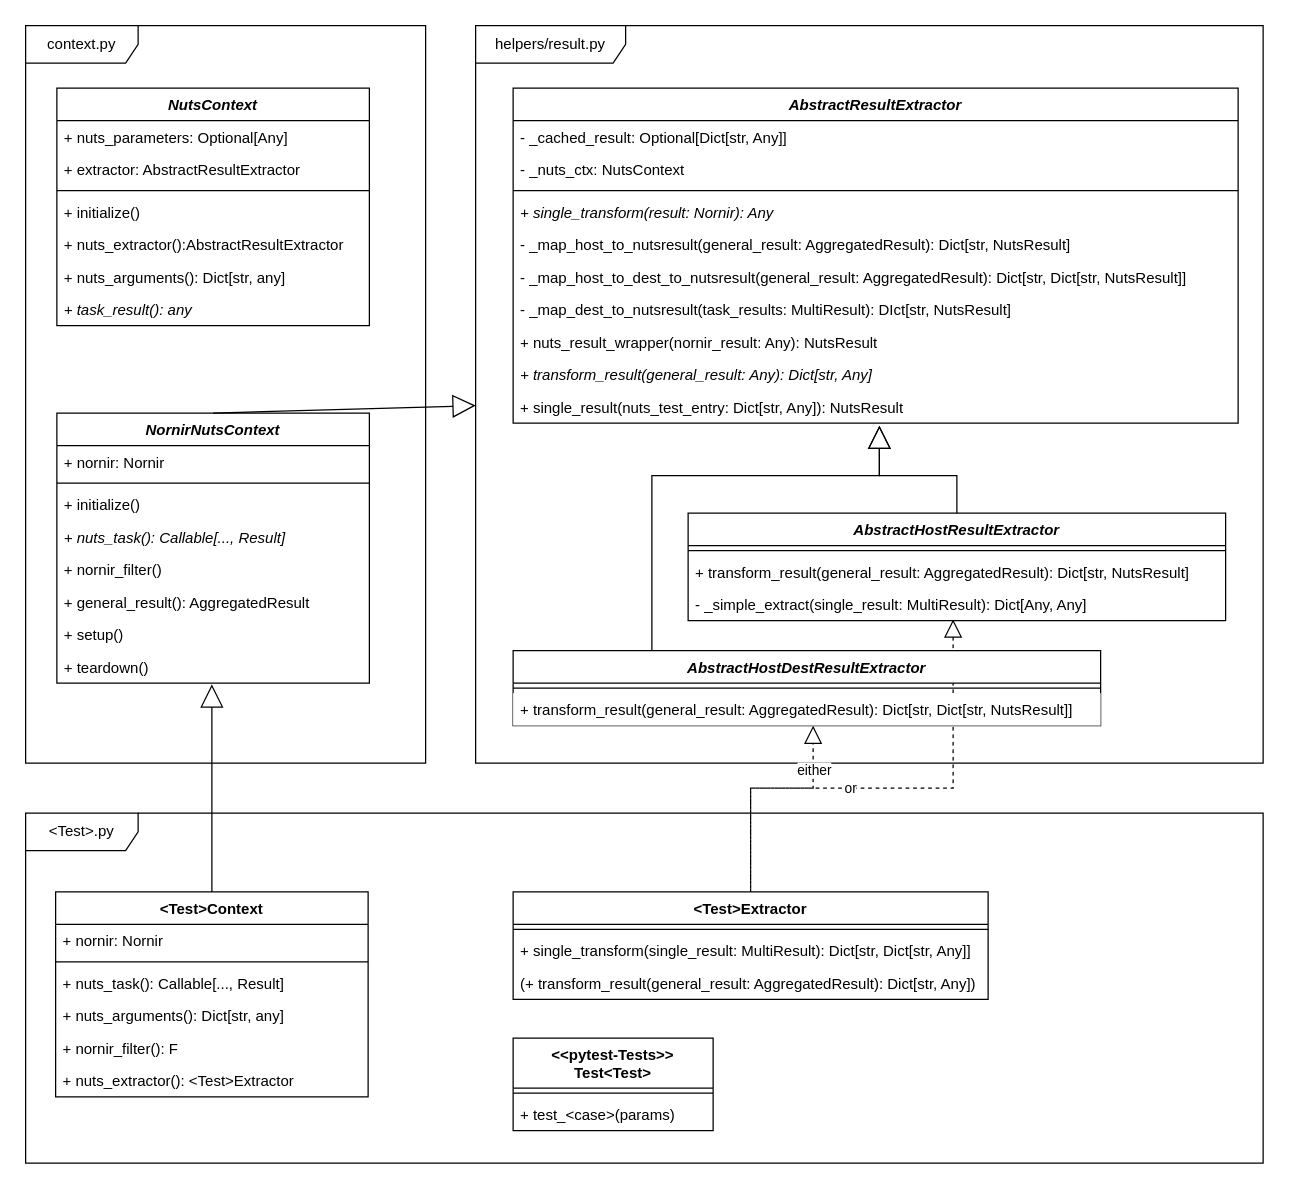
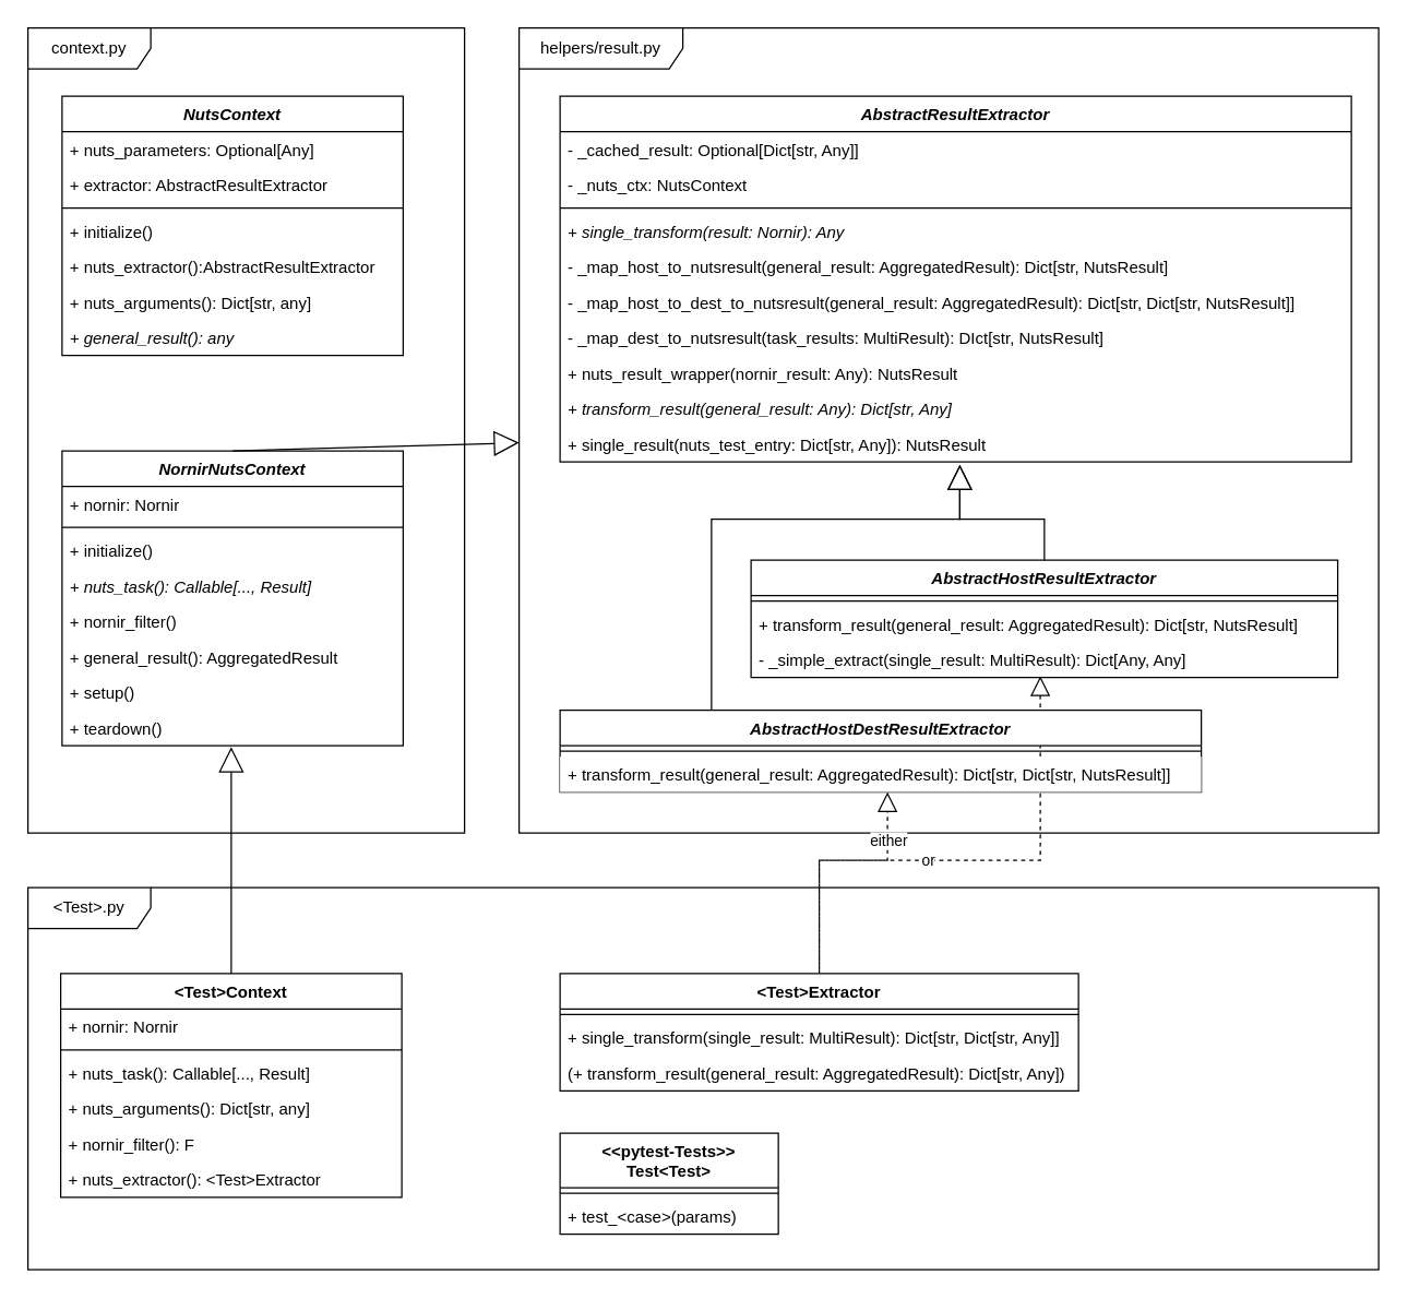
  <mxCell id="0" />
  <mxCell id="1" parent="0" />
  <mxCell id="2" value="&amp;lt;Test&amp;gt;.py" style="shape=umlFrame;whiteSpace=wrap;html=1;width=90;height=30;" parent="1" vertex="1"><mxGeometry x="20" y="650" width="990" height="280" as="geometry" /></mxCell>
  <mxCell id="3" value="context.py" style="shape=umlFrame;whiteSpace=wrap;html=1;width=90;height=30;" parent="1" vertex="1"><mxGeometry x="20" y="20" width="320" height="590" as="geometry" /></mxCell>
  <mxCell id="4" value="NutsContext" style="swimlane;fontStyle=3;align=center;verticalAlign=top;childLayout=stackLayout;horizontal=1;startSize=26;horizontalStack=0;resizeParent=1;resizeParentMax=0;resizeLast=0;collapsible=1;marginBottom=0;" parent="1" vertex="1"><mxGeometry x="45" y="70" width="250" height="190" as="geometry" /></mxCell>
  <mxCell id="5" value="+ nuts_parameters: Optional[Any]" style="text;strokeColor=none;fillColor=none;align=left;verticalAlign=top;spacingLeft=4;spacingRight=4;overflow=hidden;rotatable=0;points=[[0,0.5],[1,0.5]];portConstraint=eastwest;" parent="4" vertex="1"><mxGeometry y="26" width="250" height="26" as="geometry" /></mxCell>
  <mxCell id="6" value="+ extractor: AbstractResultExtractor" style="text;strokeColor=none;fillColor=none;align=left;verticalAlign=top;spacingLeft=4;spacingRight=4;overflow=hidden;rotatable=0;points=[[0,0.5],[1,0.5]];portConstraint=eastwest;" parent="4" vertex="1"><mxGeometry y="52" width="250" height="26" as="geometry" /></mxCell>
  <mxCell id="7" value="" style="line;strokeWidth=1;fillColor=none;align=left;verticalAlign=middle;spacingTop=-1;spacingLeft=3;spacingRight=3;rotatable=0;labelPosition=right;points=[];portConstraint=eastwest;" parent="4" vertex="1"><mxGeometry y="78" width="250" height="8" as="geometry" /></mxCell>
  <mxCell id="8" value="+ initialize()&#10;" style="text;strokeColor=none;fillColor=none;align=left;verticalAlign=top;spacingLeft=4;spacingRight=4;overflow=hidden;rotatable=0;points=[[0,0.5],[1,0.5]];portConstraint=eastwest;" parent="4" vertex="1"><mxGeometry y="86" width="250" height="26" as="geometry" /></mxCell>
  <mxCell id="9" value="+ nuts_extractor():AbstractResultExtractor" style="text;strokeColor=none;fillColor=none;align=left;verticalAlign=top;spacingLeft=4;spacingRight=4;overflow=hidden;rotatable=0;points=[[0,0.5],[1,0.5]];portConstraint=eastwest;" parent="4" vertex="1"><mxGeometry y="112" width="250" height="26" as="geometry" /></mxCell>
  <mxCell id="10" value="+ nuts_arguments(): Dict[str, any]" style="text;strokeColor=none;fillColor=none;align=left;verticalAlign=top;spacingLeft=4;spacingRight=4;overflow=hidden;rotatable=0;points=[[0,0.5],[1,0.5]];portConstraint=eastwest;" parent="4" vertex="1"><mxGeometry y="138" width="250" height="26" as="geometry" /></mxCell>
- <mxCell id="11" value="+ task_result(): any" style="text;strokeColor=none;fillColor=none;align=left;verticalAlign=top;spacingLeft=4;spacingRight=4;overflow=hidden;rotatable=0;points=[[0,0.5],[1,0.5]];portConstraint=eastwest;fontStyle=2" parent="4" vertex="1"><mxGeometry y="164" width="250" height="26" as="geometry" /></mxCell>
+ <mxCell id="11" value="+ general_result(): any" style="text;strokeColor=none;fillColor=none;align=left;verticalAlign=top;spacingLeft=4;spacingRight=4;overflow=hidden;rotatable=0;points=[[0,0.5],[1,0.5]];portConstraint=eastwest;fontStyle=2" parent="4" vertex="1"><mxGeometry y="164" width="250" height="26" as="geometry" /></mxCell>
  <mxCell id="12" value="NornirNutsContext" style="swimlane;fontStyle=3;align=center;verticalAlign=top;childLayout=stackLayout;horizontal=1;startSize=26;horizontalStack=0;resizeParent=1;resizeParentMax=0;resizeLast=0;collapsible=1;marginBottom=0;" parent="1" vertex="1"><mxGeometry x="45" y="330" width="250" height="216" as="geometry"><mxRectangle x="120" y="350" width="140" height="26" as="alternateBounds" /></mxGeometry></mxCell>
  <mxCell id="13" value="+ nornir: Nornir" style="text;strokeColor=none;fillColor=none;align=left;verticalAlign=top;spacingLeft=4;spacingRight=4;overflow=hidden;rotatable=0;points=[[0,0.5],[1,0.5]];portConstraint=eastwest;" parent="12" vertex="1"><mxGeometry y="26" width="250" height="26" as="geometry" /></mxCell>
  <mxCell id="14" value="" style="line;strokeWidth=1;fillColor=none;align=left;verticalAlign=middle;spacingTop=-1;spacingLeft=3;spacingRight=3;rotatable=0;labelPosition=right;points=[];portConstraint=eastwest;" parent="12" vertex="1"><mxGeometry y="52" width="250" height="8" as="geometry" /></mxCell>
  <mxCell id="15" value="+ initialize()" style="text;strokeColor=none;fillColor=none;align=left;verticalAlign=top;spacingLeft=4;spacingRight=4;overflow=hidden;rotatable=0;points=[[0,0.5],[1,0.5]];portConstraint=eastwest;" parent="12" vertex="1"><mxGeometry y="60" width="250" height="26" as="geometry" /></mxCell>
  <mxCell id="16" value="+ nuts_task(): Callable[..., Result]" style="text;strokeColor=none;fillColor=none;align=left;verticalAlign=top;spacingLeft=4;spacingRight=4;overflow=hidden;rotatable=0;points=[[0,0.5],[1,0.5]];portConstraint=eastwest;fontStyle=2" parent="12" vertex="1"><mxGeometry y="86" width="250" height="26" as="geometry" /></mxCell>
  <mxCell id="17" value="+ nornir_filter()" style="text;strokeColor=none;fillColor=none;align=left;verticalAlign=top;spacingLeft=4;spacingRight=4;overflow=hidden;rotatable=0;points=[[0,0.5],[1,0.5]];portConstraint=eastwest;" parent="12" vertex="1"><mxGeometry y="112" width="250" height="26" as="geometry" /></mxCell>
  <mxCell id="18" value="+ general_result(): AggregatedResult" style="text;strokeColor=none;fillColor=none;align=left;verticalAlign=top;spacingLeft=4;spacingRight=4;overflow=hidden;rotatable=0;points=[[0,0.5],[1,0.5]];portConstraint=eastwest;fontStyle=0" parent="12" vertex="1"><mxGeometry y="138" width="250" height="26" as="geometry" /></mxCell>
  <mxCell id="19" value="+ setup()" style="text;strokeColor=none;fillColor=none;align=left;verticalAlign=top;spacingLeft=4;spacingRight=4;overflow=hidden;rotatable=0;points=[[0,0.5],[1,0.5]];portConstraint=eastwest;" parent="12" vertex="1"><mxGeometry y="164" width="250" height="26" as="geometry" /></mxCell>
  <mxCell id="20" value="+ teardown()" style="text;strokeColor=none;fillColor=none;align=left;verticalAlign=top;spacingLeft=4;spacingRight=4;overflow=hidden;rotatable=0;points=[[0,0.5],[1,0.5]];portConstraint=eastwest;" parent="12" vertex="1"><mxGeometry y="190" width="250" height="26" as="geometry" /></mxCell>
  <mxCell id="21" value="" style="endArrow=block;endSize=16;endFill=0;html=1;rounded=0;exitX=0.5;exitY=0;exitDx=0;exitDy=0;" parent="1" source="12" target="30" edge="1"><mxGeometry width="160" relative="1" as="geometry"><mxPoint x="330" y="590" as="sourcePoint" /><mxPoint x="190" y="470" as="targetPoint" /></mxGeometry></mxCell>
  <mxCell id="22" style="edgeStyle=orthogonalEdgeStyle;rounded=0;orthogonalLoop=1;jettySize=auto;html=1;exitX=0.5;exitY=0;exitDx=0;exitDy=0;entryX=0.496;entryY=1.038;entryDx=0;entryDy=0;entryPerimeter=0;endArrow=block;endFill=0;endSize=16;" parent="1" source="23" target="20" edge="1"><mxGeometry relative="1" as="geometry"><mxPoint x="270" y="830" as="targetPoint" /></mxGeometry></mxCell>
  <mxCell id="23" value="&lt;Test&gt;Context" style="swimlane;fontStyle=1;align=center;verticalAlign=top;childLayout=stackLayout;horizontal=1;startSize=26;horizontalStack=0;resizeParent=1;resizeParentMax=0;resizeLast=0;collapsible=1;marginBottom=0;" parent="1" vertex="1"><mxGeometry x="44" y="713" width="250" height="164" as="geometry" /></mxCell>
  <mxCell id="24" value="+ nornir: Nornir" style="text;strokeColor=none;fillColor=none;align=left;verticalAlign=top;spacingLeft=4;spacingRight=4;overflow=hidden;rotatable=0;points=[[0,0.5],[1,0.5]];portConstraint=eastwest;" parent="23" vertex="1"><mxGeometry y="26" width="250" height="26" as="geometry" /></mxCell>
  <mxCell id="25" value="" style="line;strokeWidth=1;fillColor=none;align=left;verticalAlign=middle;spacingTop=-1;spacingLeft=3;spacingRight=3;rotatable=0;labelPosition=right;points=[];portConstraint=eastwest;" parent="23" vertex="1"><mxGeometry y="52" width="250" height="8" as="geometry" /></mxCell>
  <mxCell id="26" value="+ nuts_task(): Callable[..., Result]" style="text;strokeColor=none;fillColor=none;align=left;verticalAlign=top;spacingLeft=4;spacingRight=4;overflow=hidden;rotatable=0;points=[[0,0.5],[1,0.5]];portConstraint=eastwest;" parent="23" vertex="1"><mxGeometry y="60" width="250" height="26" as="geometry" /></mxCell>
  <mxCell id="27" value="+ nuts_arguments(): Dict[str, any]" style="text;strokeColor=none;fillColor=none;align=left;verticalAlign=top;spacingLeft=4;spacingRight=4;overflow=hidden;rotatable=0;points=[[0,0.5],[1,0.5]];portConstraint=eastwest;" parent="23" vertex="1"><mxGeometry y="86" width="250" height="26" as="geometry" /></mxCell>
  <mxCell id="28" value="+ nornir_filter(): F" style="text;strokeColor=none;fillColor=none;align=left;verticalAlign=top;spacingLeft=4;spacingRight=4;overflow=hidden;rotatable=0;points=[[0,0.5],[1,0.5]];portConstraint=eastwest;" parent="23" vertex="1"><mxGeometry y="112" width="250" height="26" as="geometry" /></mxCell>
  <mxCell id="29" value="+ nuts_extractor(): &lt;Test&gt;Extractor" style="text;strokeColor=none;fillColor=none;align=left;verticalAlign=top;spacingLeft=4;spacingRight=4;overflow=hidden;rotatable=0;points=[[0,0.5],[1,0.5]];portConstraint=eastwest;" parent="23" vertex="1"><mxGeometry y="138" width="250" height="26" as="geometry" /></mxCell>
  <mxCell id="30" value="helpers/result.py" style="shape=umlFrame;whiteSpace=wrap;html=1;width=120;height=30;" parent="1" vertex="1"><mxGeometry x="380" y="20" width="630" height="590" as="geometry" /></mxCell>
  <mxCell id="31" value="AbstractResultExtractor" style="swimlane;fontStyle=3;align=center;verticalAlign=top;childLayout=stackLayout;horizontal=1;startSize=26;horizontalStack=0;resizeParent=1;resizeParentMax=0;resizeLast=0;collapsible=1;marginBottom=0;" parent="1" vertex="1"><mxGeometry x="410" y="70" width="580" height="268" as="geometry" /></mxCell>
  <mxCell id="32" value="- _cached_result: Optional[Dict[str, Any]]" style="text;strokeColor=none;fillColor=none;align=left;verticalAlign=top;spacingLeft=4;spacingRight=4;overflow=hidden;rotatable=0;points=[[0,0.5],[1,0.5]];portConstraint=eastwest;" parent="31" vertex="1"><mxGeometry y="26" width="580" height="26" as="geometry" /></mxCell>
  <mxCell id="33" value="- _nuts_ctx: NutsContext" style="text;strokeColor=none;fillColor=none;align=left;verticalAlign=top;spacingLeft=4;spacingRight=4;overflow=hidden;rotatable=0;points=[[0,0.5],[1,0.5]];portConstraint=eastwest;" parent="31" vertex="1"><mxGeometry y="52" width="580" height="26" as="geometry" /></mxCell>
  <mxCell id="34" value="" style="line;strokeWidth=1;fillColor=none;align=left;verticalAlign=middle;spacingTop=-1;spacingLeft=3;spacingRight=3;rotatable=0;labelPosition=right;points=[];portConstraint=eastwest;" parent="31" vertex="1"><mxGeometry y="78" width="580" height="8" as="geometry" /></mxCell>
  <mxCell id="35" value="+ single_transform(result: Nornir): Any&#10;" style="text;strokeColor=none;fillColor=none;align=left;verticalAlign=top;spacingLeft=4;spacingRight=4;overflow=hidden;rotatable=0;points=[[0,0.5],[1,0.5]];portConstraint=eastwest;fontStyle=2" parent="31" vertex="1"><mxGeometry y="86" width="580" height="26" as="geometry" /></mxCell>
  <mxCell id="36" value="- _map_host_to_nutsresult(general_result: AggregatedResult): Dict[str, NutsResult]" style="text;strokeColor=none;fillColor=none;align=left;verticalAlign=top;spacingLeft=4;spacingRight=4;overflow=hidden;rotatable=0;points=[[0,0.5],[1,0.5]];portConstraint=eastwest;" parent="31" vertex="1"><mxGeometry y="112" width="580" height="26" as="geometry" /></mxCell>
  <mxCell id="37" value="- _map_host_to_dest_to_nutsresult(general_result: AggregatedResult): Dict[str, Dict[str, NutsResult]]" style="text;strokeColor=none;fillColor=none;align=left;verticalAlign=top;spacingLeft=4;spacingRight=4;overflow=hidden;rotatable=0;points=[[0,0.5],[1,0.5]];portConstraint=eastwest;" parent="31" vertex="1"><mxGeometry y="138" width="580" height="26" as="geometry" /></mxCell>
  <mxCell id="38" value="- _map_dest_to_nutsresult(task_results: MultiResult): DIct[str, NutsResult]" style="text;strokeColor=none;fillColor=none;align=left;verticalAlign=top;spacingLeft=4;spacingRight=4;overflow=hidden;rotatable=0;points=[[0,0.5],[1,0.5]];portConstraint=eastwest;fontStyle=0" parent="31" vertex="1"><mxGeometry y="164" width="580" height="26" as="geometry" /></mxCell>
  <mxCell id="39" value="+ nuts_result_wrapper(nornir_result: Any): NutsResult" style="text;strokeColor=none;fillColor=none;align=left;verticalAlign=top;spacingLeft=4;spacingRight=4;overflow=hidden;rotatable=0;points=[[0,0.5],[1,0.5]];portConstraint=eastwest;fontStyle=0" parent="31" vertex="1"><mxGeometry y="190" width="580" height="26" as="geometry" /></mxCell>
  <mxCell id="40" value="+ transform_result(general_result: Any): Dict[str, Any]" style="text;strokeColor=none;fillColor=none;align=left;verticalAlign=top;spacingLeft=4;spacingRight=4;overflow=hidden;rotatable=0;points=[[0,0.5],[1,0.5]];portConstraint=eastwest;fontStyle=2" parent="31" vertex="1"><mxGeometry y="216" width="580" height="26" as="geometry" /></mxCell>
  <mxCell id="41" value="+ single_result(nuts_test_entry: Dict[str, Any]): NutsResult" style="text;strokeColor=none;fillColor=none;align=left;verticalAlign=top;spacingLeft=4;spacingRight=4;overflow=hidden;rotatable=0;points=[[0,0.5],[1,0.5]];portConstraint=eastwest;fontStyle=0" parent="31" vertex="1"><mxGeometry y="242" width="580" height="26" as="geometry" /></mxCell>
  <mxCell id="42" value="AbstractHostResultExtractor" style="swimlane;fontStyle=3;align=center;verticalAlign=top;childLayout=stackLayout;horizontal=1;startSize=26;horizontalStack=0;resizeParent=1;resizeParentMax=0;resizeLast=0;collapsible=1;marginBottom=0;" parent="1" vertex="1"><mxGeometry x="550" y="410" width="430" height="86" as="geometry" /></mxCell>
  <mxCell id="43" value="" style="line;strokeWidth=1;fillColor=none;align=left;verticalAlign=middle;spacingTop=-1;spacingLeft=3;spacingRight=3;rotatable=0;labelPosition=right;points=[];portConstraint=eastwest;" parent="42" vertex="1"><mxGeometry y="26" width="430" height="8" as="geometry" /></mxCell>
  <mxCell id="44" value="+ transform_result(general_result: AggregatedResult): Dict[str, NutsResult]" style="text;strokeColor=none;fillColor=none;align=left;verticalAlign=top;spacingLeft=4;spacingRight=4;overflow=hidden;rotatable=0;points=[[0,0.5],[1,0.5]];portConstraint=eastwest;" parent="42" vertex="1"><mxGeometry y="34" width="430" height="26" as="geometry" /></mxCell>
  <mxCell id="45" value="- _simple_extract(single_result: MultiResult): Dict[Any, Any]" style="text;strokeColor=none;fillColor=none;align=left;verticalAlign=top;spacingLeft=4;spacingRight=4;overflow=hidden;rotatable=0;points=[[0,0.5],[1,0.5]];portConstraint=eastwest;" parent="42" vertex="1"><mxGeometry y="60" width="430" height="26" as="geometry" /></mxCell>
  <mxCell id="46" value="" style="endArrow=block;endSize=16;endFill=0;html=1;rounded=0;exitX=0.5;exitY=0;exitDx=0;exitDy=0;edgeStyle=orthogonalEdgeStyle;" parent="1" source="42" edge="1"><mxGeometry x="-0.015" width="160" relative="1" as="geometry"><mxPoint x="340" y="330" as="sourcePoint" /><mxPoint x="703" y="340" as="targetPoint" /><Array as="points"><mxPoint x="765" y="380" /><mxPoint x="703" y="380" /></Array><mxPoint as="offset" /></mxGeometry></mxCell>
  <mxCell id="47" value="" style="endArrow=block;endSize=16;endFill=0;html=1;rounded=0;exitX=0.25;exitY=0;exitDx=0;exitDy=0;edgeStyle=orthogonalEdgeStyle;" parent="1" edge="1"><mxGeometry x="0.122" width="160" relative="1" as="geometry"><mxPoint x="530.5" y="520" as="sourcePoint" /><mxPoint x="703" y="340" as="targetPoint" /><Array as="points"><mxPoint x="521" y="380" /><mxPoint x="703" y="380" /></Array><mxPoint as="offset" /></mxGeometry></mxCell>
  <mxCell id="48" value="&lt;Test&gt;Extractor" style="swimlane;fontStyle=1;align=center;verticalAlign=top;childLayout=stackLayout;horizontal=1;startSize=26;horizontalStack=0;resizeParent=1;resizeParentMax=0;resizeLast=0;collapsible=1;marginBottom=0;" parent="1" vertex="1"><mxGeometry x="410" y="713" width="380" height="86" as="geometry" /></mxCell>
  <mxCell id="49" value="" style="line;strokeWidth=1;fillColor=none;align=left;verticalAlign=middle;spacingTop=-1;spacingLeft=3;spacingRight=3;rotatable=0;labelPosition=right;points=[];portConstraint=eastwest;" parent="48" vertex="1"><mxGeometry y="26" width="380" height="8" as="geometry" /></mxCell>
  <mxCell id="50" value="+ single_transform(single_result: MultiResult): Dict[str, Dict[str, Any]]" style="text;strokeColor=none;fillColor=none;align=left;verticalAlign=top;spacingLeft=4;spacingRight=4;overflow=hidden;rotatable=0;points=[[0,0.5],[1,0.5]];portConstraint=eastwest;" parent="48" vertex="1"><mxGeometry y="34" width="380" height="26" as="geometry" /></mxCell>
  <mxCell id="51" value="(+ transform_result(general_result: AggregatedResult): Dict[str, Any])" style="text;strokeColor=none;fillColor=none;align=left;verticalAlign=top;spacingLeft=4;spacingRight=4;overflow=hidden;rotatable=0;points=[[0,0.5],[1,0.5]];portConstraint=eastwest;" parent="48" vertex="1"><mxGeometry y="60" width="380" height="26" as="geometry" /></mxCell>
  <mxCell id="52" value="&lt;&lt;pytest-Tests&gt;&gt;&#10;Test&lt;Test&gt;&#10;" style="swimlane;fontStyle=1;align=center;verticalAlign=top;childLayout=stackLayout;horizontal=1;startSize=40;horizontalStack=0;resizeParent=1;resizeParentMax=0;resizeLast=0;collapsible=1;marginBottom=0;" parent="1" vertex="1"><mxGeometry x="410" y="830" width="160" height="74" as="geometry" /></mxCell>
  <mxCell id="53" value="" style="line;strokeWidth=1;fillColor=none;align=left;verticalAlign=middle;spacingTop=-1;spacingLeft=3;spacingRight=3;rotatable=0;labelPosition=right;points=[];portConstraint=eastwest;" parent="52" vertex="1"><mxGeometry y="40" width="160" height="8" as="geometry" /></mxCell>
  <mxCell id="54" value="+ test_&lt;case&gt;(params)" style="text;strokeColor=none;fillColor=none;align=left;verticalAlign=top;spacingLeft=4;spacingRight=4;overflow=hidden;rotatable=0;points=[[0,0.5],[1,0.5]];portConstraint=eastwest;" parent="52" vertex="1"><mxGeometry y="48" width="160" height="26" as="geometry" /></mxCell>
  <mxCell id="55" value="" style="endArrow=block;dashed=1;endFill=0;endSize=12;html=1;rounded=0;exitX=0.5;exitY=0;exitDx=0;exitDy=0;edgeStyle=orthogonalEdgeStyle;" edge="1" parent="1" source="48"><mxGeometry width="160" relative="1" as="geometry"><mxPoint x="730" y="510" as="sourcePoint" /><mxPoint x="650" y="580" as="targetPoint" /><Array as="points"><mxPoint x="600" y="630" /><mxPoint x="650" y="630" /></Array></mxGeometry></mxCell>
  <mxCell id="56" value="either" style="edgeLabel;html=1;align=center;verticalAlign=middle;resizable=0;points=[];" vertex="1" connectable="0" parent="55"><mxGeometry x="0.618" relative="1" as="geometry"><mxPoint as="offset" /></mxGeometry></mxCell>
  <mxCell id="57" value="or" style="endArrow=block;dashed=1;endFill=0;endSize=12;html=1;rounded=0;edgeStyle=orthogonalEdgeStyle;entryX=0.493;entryY=0.962;entryDx=0;entryDy=0;entryPerimeter=0;" edge="1" parent="1" target="45"><mxGeometry x="-0.151" width="160" relative="1" as="geometry"><mxPoint x="600" y="710" as="sourcePoint" /><mxPoint x="660" y="590" as="targetPoint" /><Array as="points"><mxPoint x="600" y="630" /><mxPoint x="762" y="630" /></Array><mxPoint as="offset" /></mxGeometry></mxCell>
  <mxCell id="58" value="AbstractHostDestResultExtractor" style="swimlane;fontStyle=3;align=center;verticalAlign=top;childLayout=stackLayout;horizontal=1;startSize=26;horizontalStack=0;resizeParent=1;resizeParentMax=0;resizeLast=0;collapsible=1;marginBottom=0;fillColor=#FFFFFF;" parent="1" vertex="1"><mxGeometry x="410" y="520" width="470" height="60" as="geometry" /></mxCell>
  <mxCell id="59" value="" style="line;strokeWidth=1;fillColor=default;align=left;verticalAlign=middle;spacingTop=-1;spacingLeft=3;spacingRight=3;rotatable=0;labelPosition=right;points=[];portConstraint=eastwest;" parent="58" vertex="1"><mxGeometry y="26" width="470" height="8" as="geometry" /></mxCell>
  <mxCell id="60" value="+ transform_result(general_result: AggregatedResult): Dict[str, Dict[str, NutsResult]]" style="text;strokeColor=none;fillColor=default;align=left;verticalAlign=top;spacingLeft=4;spacingRight=4;overflow=hidden;rotatable=0;points=[[0,0.5],[1,0.5]];portConstraint=eastwest;" parent="58" vertex="1"><mxGeometry y="34" width="470" height="26" as="geometry" /></mxCell>
